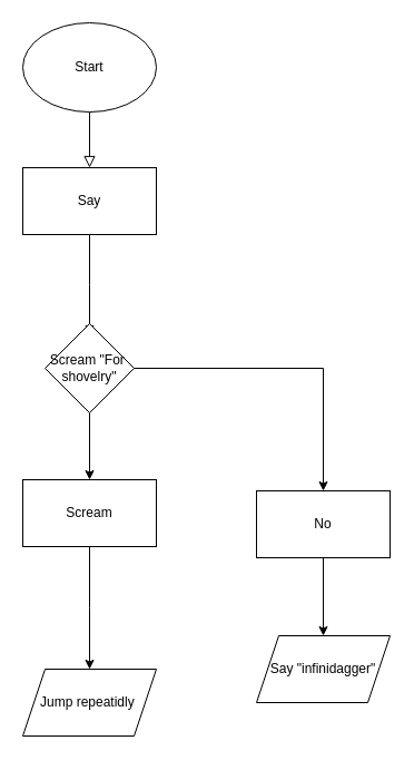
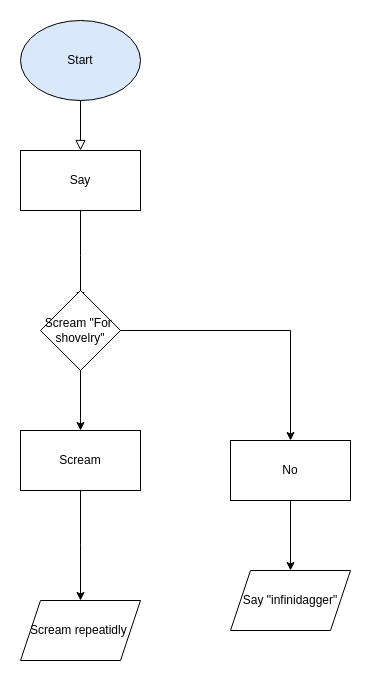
  <mxCell id="0" />
  <mxCell id="1" parent="0" />
  <mxCell id="2" value="" style="rounded=0;html=1;jettySize=auto;orthogonalLoop=1;fontSize=11;endArrow=block;endFill=0;endSize=8;strokeWidth=1;shadow=0;labelBackgroundColor=none;edgeStyle=orthogonalEdgeStyle;" parent="1" edge="1"><mxGeometry relative="1" as="geometry"><mxPoint x="80" y="100" as="sourcePoint" /><mxPoint x="80" y="150" as="targetPoint" /></mxGeometry></mxCell>
- <mxCell id="3" value="Start" style="ellipse;whiteSpace=wrap;html=1;" vertex="1" parent="1"><mxGeometry x="20" y="20" width="120" height="80" as="geometry" /></mxCell>
+ <mxCell id="3" value="Start" style="ellipse;whiteSpace=wrap;html=1;fillColor=#dae8fc;" vertex="1" parent="1"><mxGeometry x="20" y="20" width="120" height="80" as="geometry" /></mxCell>
  <mxCell id="4" style="edgeStyle=orthogonalEdgeStyle;rounded=0;orthogonalLoop=1;jettySize=auto;html=1;" edge="1" parent="1" source="5"><mxGeometry relative="1" as="geometry"><mxPoint x="80" y="300" as="targetPoint" /></mxGeometry></mxCell>
  <mxCell id="5" value="Say" style="rounded=0;whiteSpace=wrap;html=1;" vertex="1" parent="1"><mxGeometry x="20" y="150" width="120" height="60" as="geometry" /></mxCell>
  <mxCell id="6" style="edgeStyle=orthogonalEdgeStyle;rounded=0;orthogonalLoop=1;jettySize=auto;html=1;" edge="1" parent="1" source="8" target="10"><mxGeometry relative="1" as="geometry"><mxPoint x="290" y="330" as="targetPoint" /></mxGeometry></mxCell>
  <mxCell id="7" style="edgeStyle=orthogonalEdgeStyle;rounded=0;orthogonalLoop=1;jettySize=auto;html=1;exitX=0.5;exitY=1;exitDx=0;exitDy=0;" edge="1" parent="1" source="8" target="12"><mxGeometry relative="1" as="geometry"><mxPoint x="80" y="460" as="targetPoint" /></mxGeometry></mxCell>
  <mxCell id="8" value="Scream &quot;For&amp;nbsp;&lt;br&gt;shovelry&quot;" style="rhombus;whiteSpace=wrap;html=1;" vertex="1" parent="1"><mxGeometry x="40" y="290" width="80" height="80" as="geometry" /></mxCell>
  <mxCell id="9" style="edgeStyle=orthogonalEdgeStyle;rounded=0;orthogonalLoop=1;jettySize=auto;html=1;" edge="1" parent="1" source="10" target="13"><mxGeometry relative="1" as="geometry"><mxPoint x="290" y="590" as="targetPoint" /></mxGeometry></mxCell>
  <mxCell id="10" value="No" style="rounded=0;whiteSpace=wrap;html=1;" vertex="1" parent="1"><mxGeometry x="230" y="440" width="120" height="60" as="geometry" /></mxCell>
  <mxCell id="11" style="edgeStyle=orthogonalEdgeStyle;rounded=0;orthogonalLoop=1;jettySize=auto;html=1;" edge="1" parent="1" source="12"><mxGeometry relative="1" as="geometry"><mxPoint x="80" y="600" as="targetPoint" /></mxGeometry></mxCell>
  <mxCell id="12" value="Scream" style="rounded=0;whiteSpace=wrap;html=1;" vertex="1" parent="1"><mxGeometry x="20" y="430" width="120" height="60" as="geometry" /></mxCell>
  <mxCell id="13" value="Say &quot;infinidagger&quot;" style="shape=parallelogram;perimeter=parallelogramPerimeter;whiteSpace=wrap;html=1;fixedSize=1;" vertex="1" parent="1"><mxGeometry x="230" y="570" width="120" height="60" as="geometry" /></mxCell>
- <mxCell id="14" value="Jump repeatidly&amp;nbsp;" style="shape=parallelogram;perimeter=parallelogramPerimeter;whiteSpace=wrap;html=1;fixedSize=1;" vertex="1" parent="1"><mxGeometry x="20" y="600" width="120" height="60" as="geometry" /></mxCell>
+ <mxCell id="14" value="Scream repeatidly&amp;nbsp;" style="shape=parallelogram;perimeter=parallelogramPerimeter;whiteSpace=wrap;html=1;fixedSize=1;" vertex="1" parent="1"><mxGeometry x="20" y="600" width="120" height="60" as="geometry" /></mxCell>
